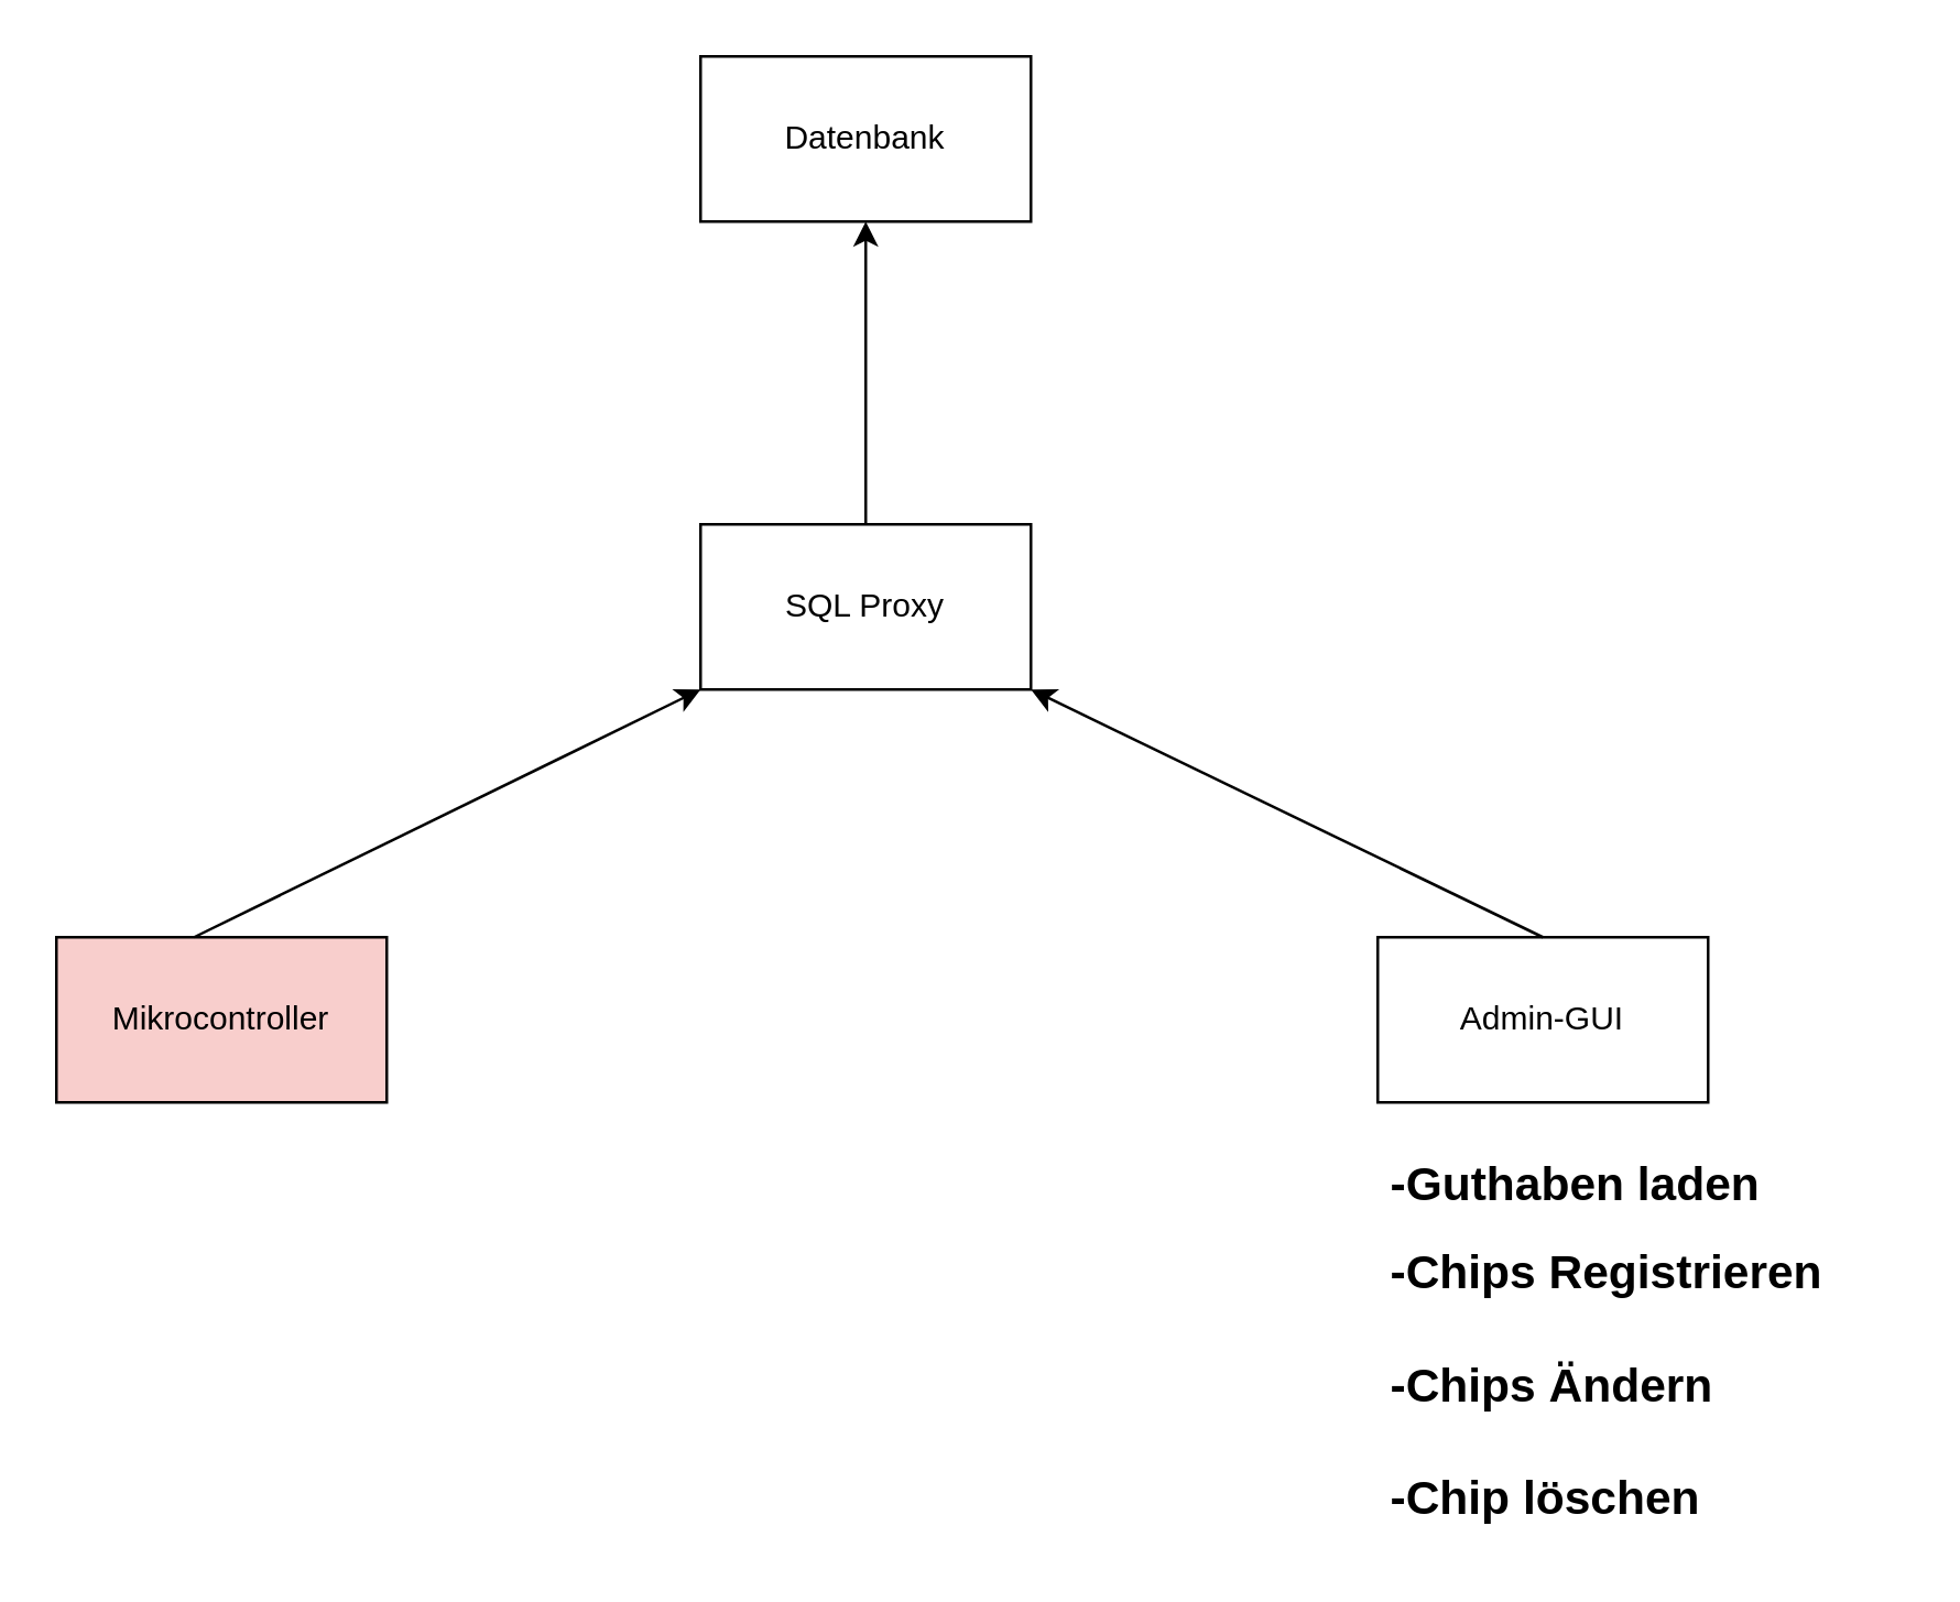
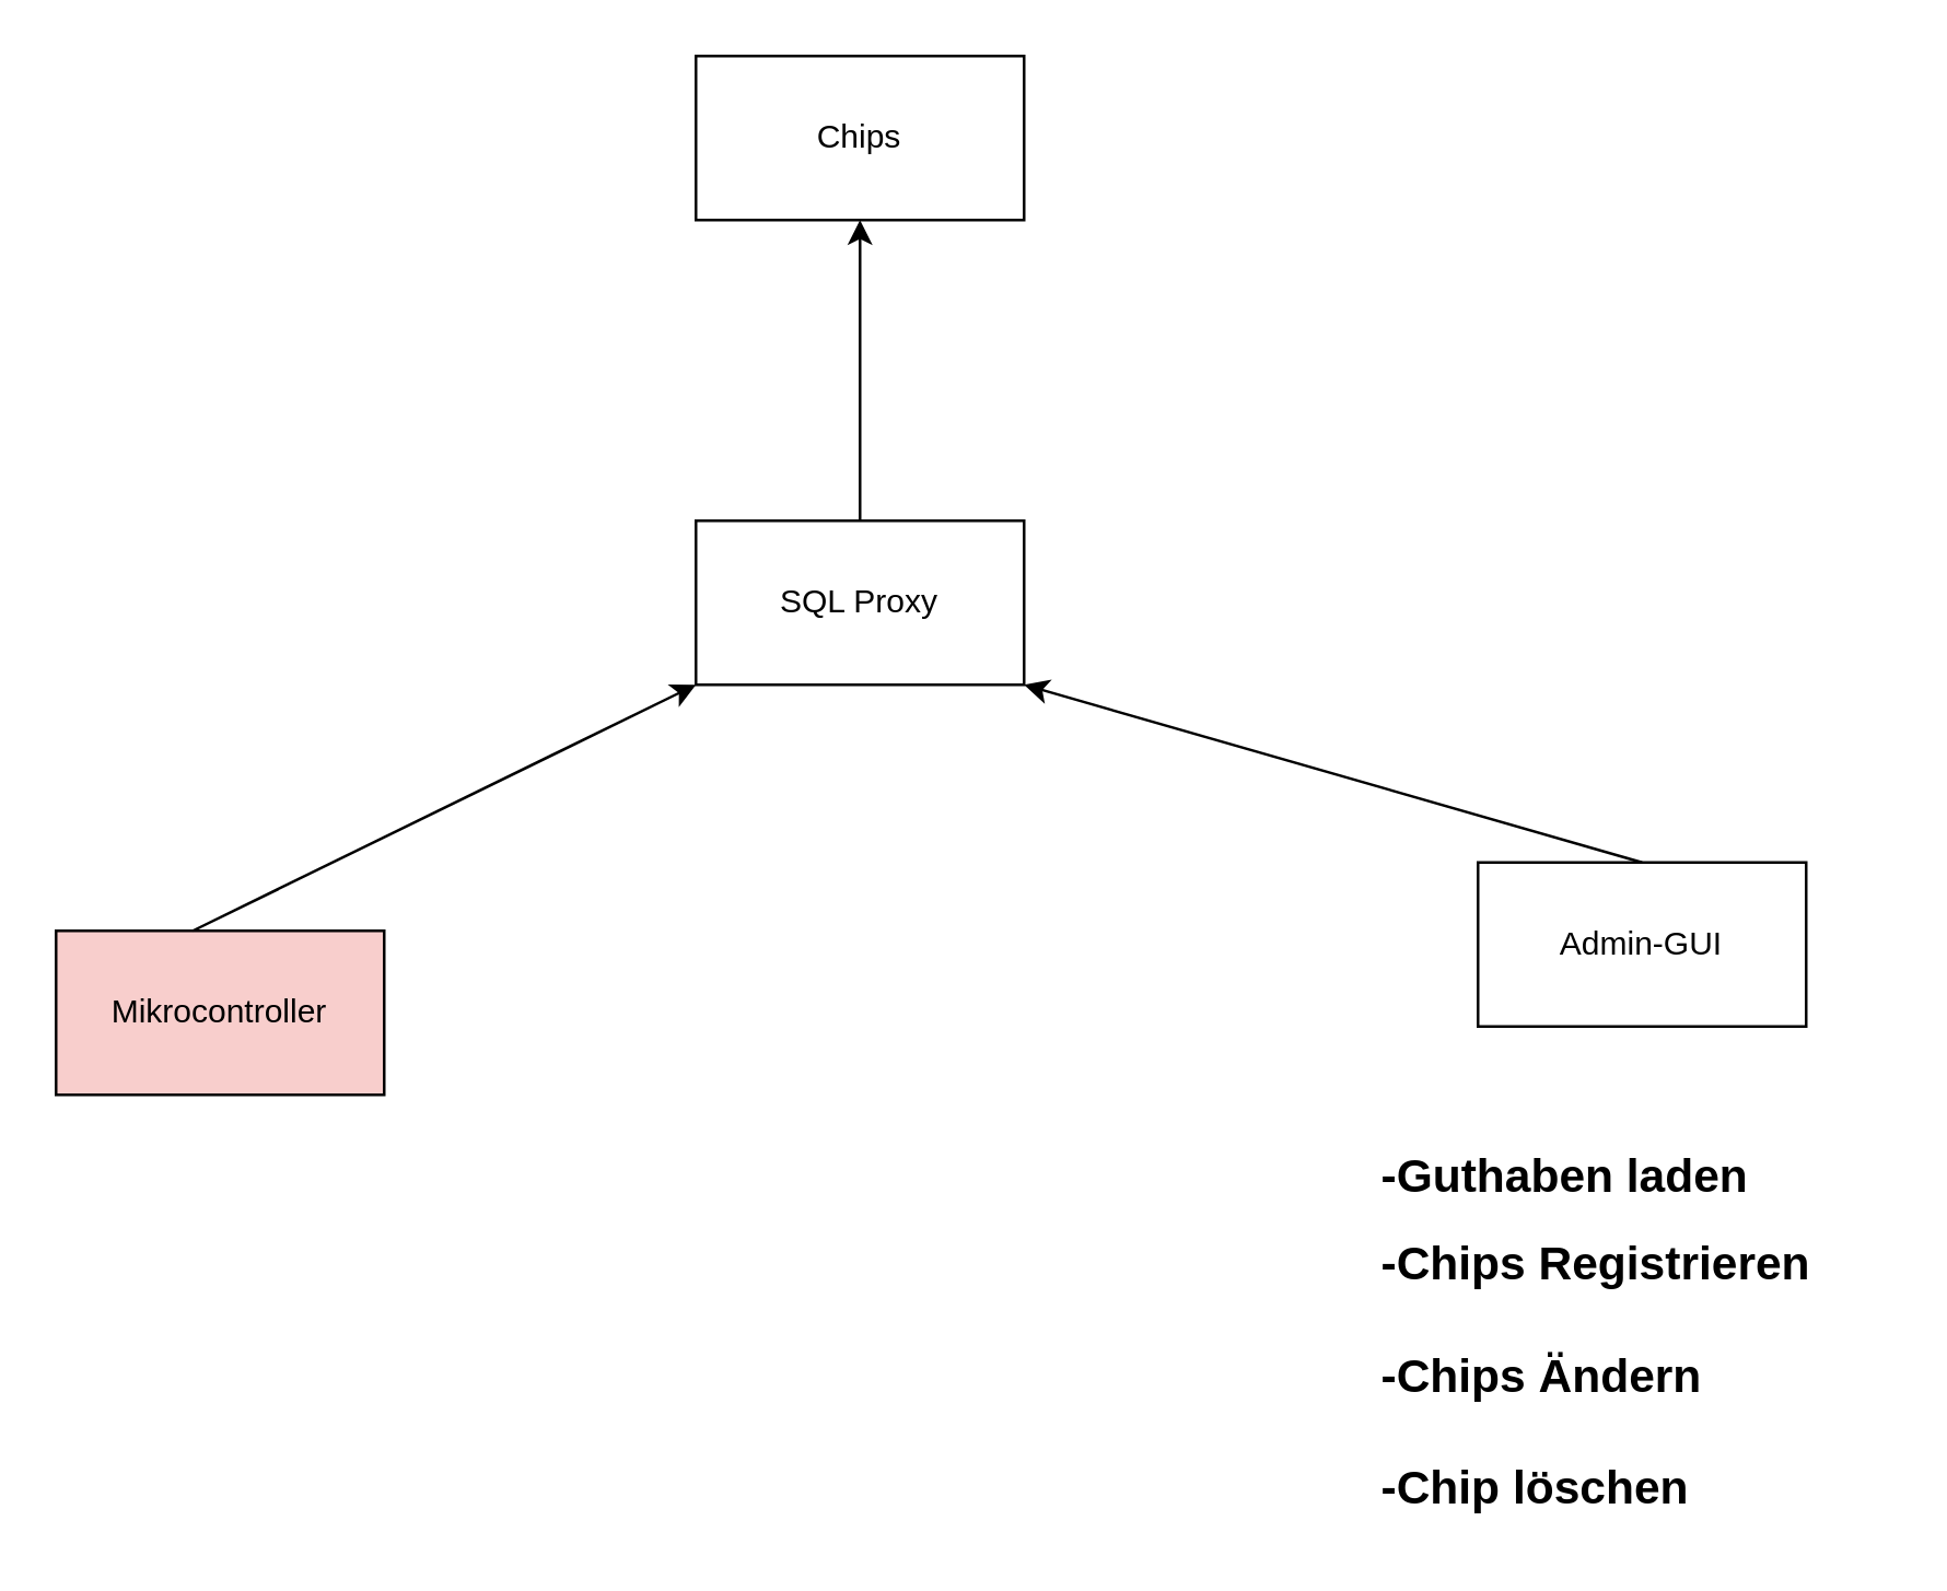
  <mxCell id="0" />
  <mxCell id="1" parent="0" />
- <mxCell id="2" value="Datenbank" style="rounded=0;whiteSpace=wrap;html=1;" vertex="1" parent="1"><mxGeometry x="254" y="20" width="120" height="60" as="geometry" /></mxCell>
+ <mxCell id="2" value="Chips" style="rounded=0;whiteSpace=wrap;html=1;" vertex="1" parent="1"><mxGeometry x="254" y="20" width="120" height="60" as="geometry" /></mxCell>
  <mxCell id="3" value="SQL Proxy" style="rounded=0;whiteSpace=wrap;html=1;" vertex="1" parent="1"><mxGeometry x="254" y="190" width="120" height="60" as="geometry" /></mxCell>
  <mxCell id="4" value="Mikrocontroller" style="rounded=0;whiteSpace=wrap;html=1;fillColor=#f8cecc;" vertex="1" parent="1"><mxGeometry x="20" y="340" width="120" height="60" as="geometry" /></mxCell>
  <mxCell id="5" value="" style="endArrow=classic;html=1;entryX=0;entryY=1;entryDx=0;entryDy=0;" edge="1" parent="1" target="3"><mxGeometry width="50" height="50" relative="1" as="geometry"><mxPoint x="70" y="340" as="sourcePoint" /><mxPoint x="120" y="290" as="targetPoint" /></mxGeometry></mxCell>
- <mxCell id="6" value="Admin-GUI" style="rounded=0;whiteSpace=wrap;html=1;" vertex="1" parent="1"><mxGeometry x="500" y="340" width="120" height="60" as="geometry" /></mxCell>
+ <mxCell id="6" value="Admin-GUI" style="rounded=0;whiteSpace=wrap;html=1;" vertex="1" parent="1"><mxGeometry x="540" y="315" width="120" height="60" as="geometry" /></mxCell>
  <mxCell id="7" value="" style="endArrow=classic;html=1;entryX=1;entryY=1;entryDx=0;entryDy=0;exitX=0.5;exitY=0;exitDx=0;exitDy=0;" edge="1" parent="1" source="6" target="3"><mxGeometry width="50" height="50" relative="1" as="geometry"><mxPoint x="290" y="370" as="sourcePoint" /><mxPoint x="340" y="320" as="targetPoint" /></mxGeometry></mxCell>
  <mxCell id="8" value="&lt;h1 style=&quot;font-size: 17px&quot;&gt;&lt;font style=&quot;font-size: 17px&quot;&gt;-Guthaben laden&lt;/font&gt;&lt;/h1&gt;&lt;div style=&quot;font-size: 17px&quot;&gt;&lt;font style=&quot;font-size: 17px&quot;&gt;&lt;b&gt;-Chips Registrieren&lt;/b&gt;&lt;/font&gt;&lt;/div&gt;&lt;div style=&quot;font-size: 17px&quot;&gt;&lt;font style=&quot;font-size: 17px&quot;&gt;&lt;b&gt;&lt;br&gt;&lt;/b&gt;&lt;/font&gt;&lt;/div&gt;&lt;div style=&quot;font-size: 17px&quot;&gt;&lt;font style=&quot;font-size: 17px&quot;&gt;&lt;b&gt;-Chips Ändern&lt;/b&gt;&lt;/font&gt;&lt;/div&gt;&lt;div style=&quot;font-size: 17px&quot;&gt;&lt;font style=&quot;font-size: 17px&quot;&gt;&lt;b&gt;&lt;br&gt;&lt;/b&gt;&lt;/font&gt;&lt;/div&gt;&lt;div style=&quot;font-size: 17px&quot;&gt;&lt;font style=&quot;font-size: 17px&quot;&gt;&lt;b&gt;-Chip löschen&lt;/b&gt;&lt;/font&gt;&lt;/div&gt;&lt;div style=&quot;font-size: 17px&quot;&gt;&lt;font style=&quot;font-size: 17px&quot;&gt;&lt;b&gt;&lt;br&gt;&lt;/b&gt;&lt;/font&gt;&lt;/div&gt;" style="text;html=1;strokeColor=none;fillColor=none;spacing=5;spacingTop=-20;whiteSpace=wrap;overflow=hidden;rounded=0;" vertex="1" parent="1"><mxGeometry x="500" y="420" width="190" height="140" as="geometry" /></mxCell>
  <mxCell id="9" value="" style="endArrow=classic;html=1;exitX=0.5;exitY=0;exitDx=0;exitDy=0;entryX=0.5;entryY=1;entryDx=0;entryDy=0;" edge="1" parent="1" source="3" target="2"><mxGeometry width="50" height="50" relative="1" as="geometry"><mxPoint x="480" y="120" as="sourcePoint" /><mxPoint x="530" y="70" as="targetPoint" /></mxGeometry></mxCell>
